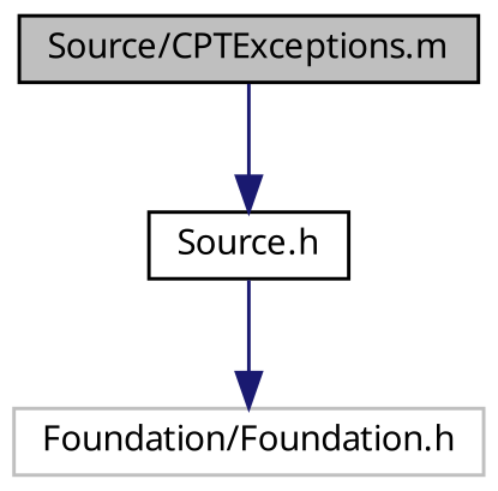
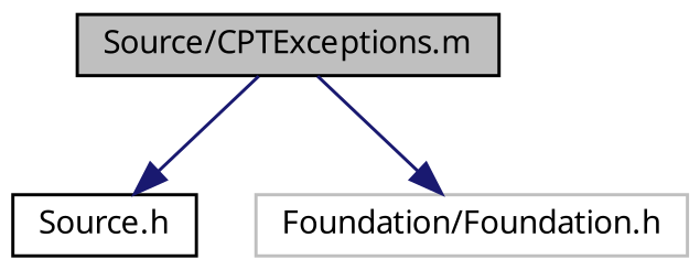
  digraph {
    node [color=black fontname="Lucinda Grande" fontsize=10 shape=record]
    edge [color=midnightblue fontname="Lucinda Grande" fontsize=10 labelfontname="Lucinda Grande" labelfontsize=10 style=solid]
    n1 [fillcolor=grey75 fontcolor=black height=0.2 label="Source/CPTExceptions.m" style=filled width=0.4]
    n2 [height=0.2 label="Source.h" width=0.4]
    n3 [color=grey75 height=0.2 label="Foundation/Foundation.h" width=0.4]
    n1 -> n2
-   n2 -> n3
+   n1 -> n3
  }
